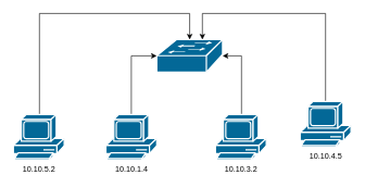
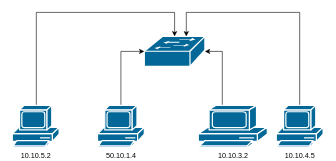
  <mxCell id="0" />
  <mxCell id="1" parent="0" />
  <mxCell id="2" value="" style="shape=mxgraph.cisco.switches.workgroup_switch;sketch=0;html=1;pointerEvents=1;dashed=0;fillColor=#036897;strokeColor=#ffffff;strokeWidth=2;verticalLabelPosition=bottom;verticalAlign=top;align=center;outlineConnect=0;" vertex="1" parent="1"><mxGeometry x="240" y="60" width="101" height="50" as="geometry" /></mxCell>
  <mxCell id="3" style="edgeStyle=orthogonalEdgeStyle;rounded=0;orthogonalLoop=1;jettySize=auto;html=1;entryX=0;entryY=0.5;entryDx=0;entryDy=0;entryPerimeter=0;" edge="1" parent="1" source="4" target="2"><mxGeometry relative="1" as="geometry" /></mxCell>
- <mxCell id="4" value="10.10.1.4" style="shape=mxgraph.cisco.computers_and_peripherals.pc;sketch=0;html=1;pointerEvents=1;dashed=0;fillColor=#036897;strokeColor=#ffffff;strokeWidth=2;verticalLabelPosition=bottom;verticalAlign=top;align=center;outlineConnect=0;" vertex="1" parent="1"><mxGeometry x="162" y="175" width="78" height="70" as="geometry" /></mxCell>
+ <mxCell id="4" value="50.10.1.4" style="shape=mxgraph.cisco.computers_and_peripherals.pc;sketch=0;html=1;pointerEvents=1;dashed=0;fillColor=#036897;strokeColor=#ffffff;strokeWidth=2;verticalLabelPosition=bottom;verticalAlign=top;align=center;outlineConnect=0;" vertex="1" parent="1"><mxGeometry x="162" y="175" width="78" height="70" as="geometry" /></mxCell>
  <mxCell id="5" style="edgeStyle=orthogonalEdgeStyle;rounded=0;orthogonalLoop=1;jettySize=auto;html=1;entryX=0.5;entryY=0;entryDx=0;entryDy=0;entryPerimeter=0;" edge="1" parent="1" source="6" target="2"><mxGeometry relative="1" as="geometry"><mxPoint x="280" y="70" as="targetPoint" /><Array as="points"><mxPoint x="60" y="20" /><mxPoint x="291" y="20" /></Array></mxGeometry></mxCell>
  <mxCell id="6" value="10.10.5.2" style="shape=mxgraph.cisco.computers_and_peripherals.pc;sketch=0;html=1;pointerEvents=1;dashed=0;fillColor=#036897;strokeColor=#ffffff;strokeWidth=2;verticalLabelPosition=bottom;verticalAlign=top;align=center;outlineConnect=0;" vertex="1" parent="1"><mxGeometry x="20" y="175" width="78" height="70" as="geometry" /></mxCell>
  <mxCell id="7" style="edgeStyle=orthogonalEdgeStyle;rounded=0;orthogonalLoop=1;jettySize=auto;html=1;" edge="1" parent="1" source="8" target="2"><mxGeometry relative="1" as="geometry"><mxPoint x="300" y="120" as="targetPoint" /><Array as="points"><mxPoint x="370" y="85" /></Array></mxGeometry></mxCell>
- <mxCell id="8" value="10.10.3.2" style="shape=mxgraph.cisco.computers_and_peripherals.pc;sketch=0;html=1;pointerEvents=1;dashed=0;fillColor=#036897;strokeColor=#ffffff;strokeWidth=2;verticalLabelPosition=bottom;verticalAlign=top;align=center;outlineConnect=0;" vertex="1" parent="1"><mxGeometry x="330" y="175" width="78" height="70" as="geometry" /></mxCell>
+ <mxCell id="8" value="10.10.3.2" style="shape=mxgraph.cisco.computers_and_peripherals.pc;sketch=0;html=1;pointerEvents=1;dashed=0;fillColor=#036897;strokeColor=#ffffff;strokeWidth=2;verticalLabelPosition=bottom;verticalAlign=top;align=center;outlineConnect=0;" vertex="1" parent="1"><mxGeometry x="330" y="175" width="115" height="70" as="geometry" /></mxCell>
  <mxCell id="9" style="edgeStyle=orthogonalEdgeStyle;rounded=0;orthogonalLoop=1;jettySize=auto;html=1;" edge="1" parent="1" source="10" target="2"><mxGeometry relative="1" as="geometry"><Array as="points"><mxPoint x="499" y="20" /><mxPoint x="310" y="20" /></Array></mxGeometry></mxCell>
- <mxCell id="10" value="10.10.4.5" style="shape=mxgraph.cisco.computers_and_peripherals.pc;sketch=0;html=1;pointerEvents=1;dashed=0;fillColor=#036897;strokeColor=#ffffff;strokeWidth=2;verticalLabelPosition=bottom;verticalAlign=top;align=center;outlineConnect=0;" vertex="1" parent="1"><mxGeometry x="460" y="155" width="78" height="70" as="geometry" /></mxCell>
+ <mxCell id="10" value="10.10.4.5" style="shape=mxgraph.cisco.computers_and_peripherals.pc;sketch=0;html=1;pointerEvents=1;dashed=0;fillColor=#036897;strokeColor=#ffffff;strokeWidth=2;verticalLabelPosition=bottom;verticalAlign=top;align=center;outlineConnect=0;" vertex="1" parent="1"><mxGeometry x="460" y="175" width="78" height="70" as="geometry" /></mxCell>
